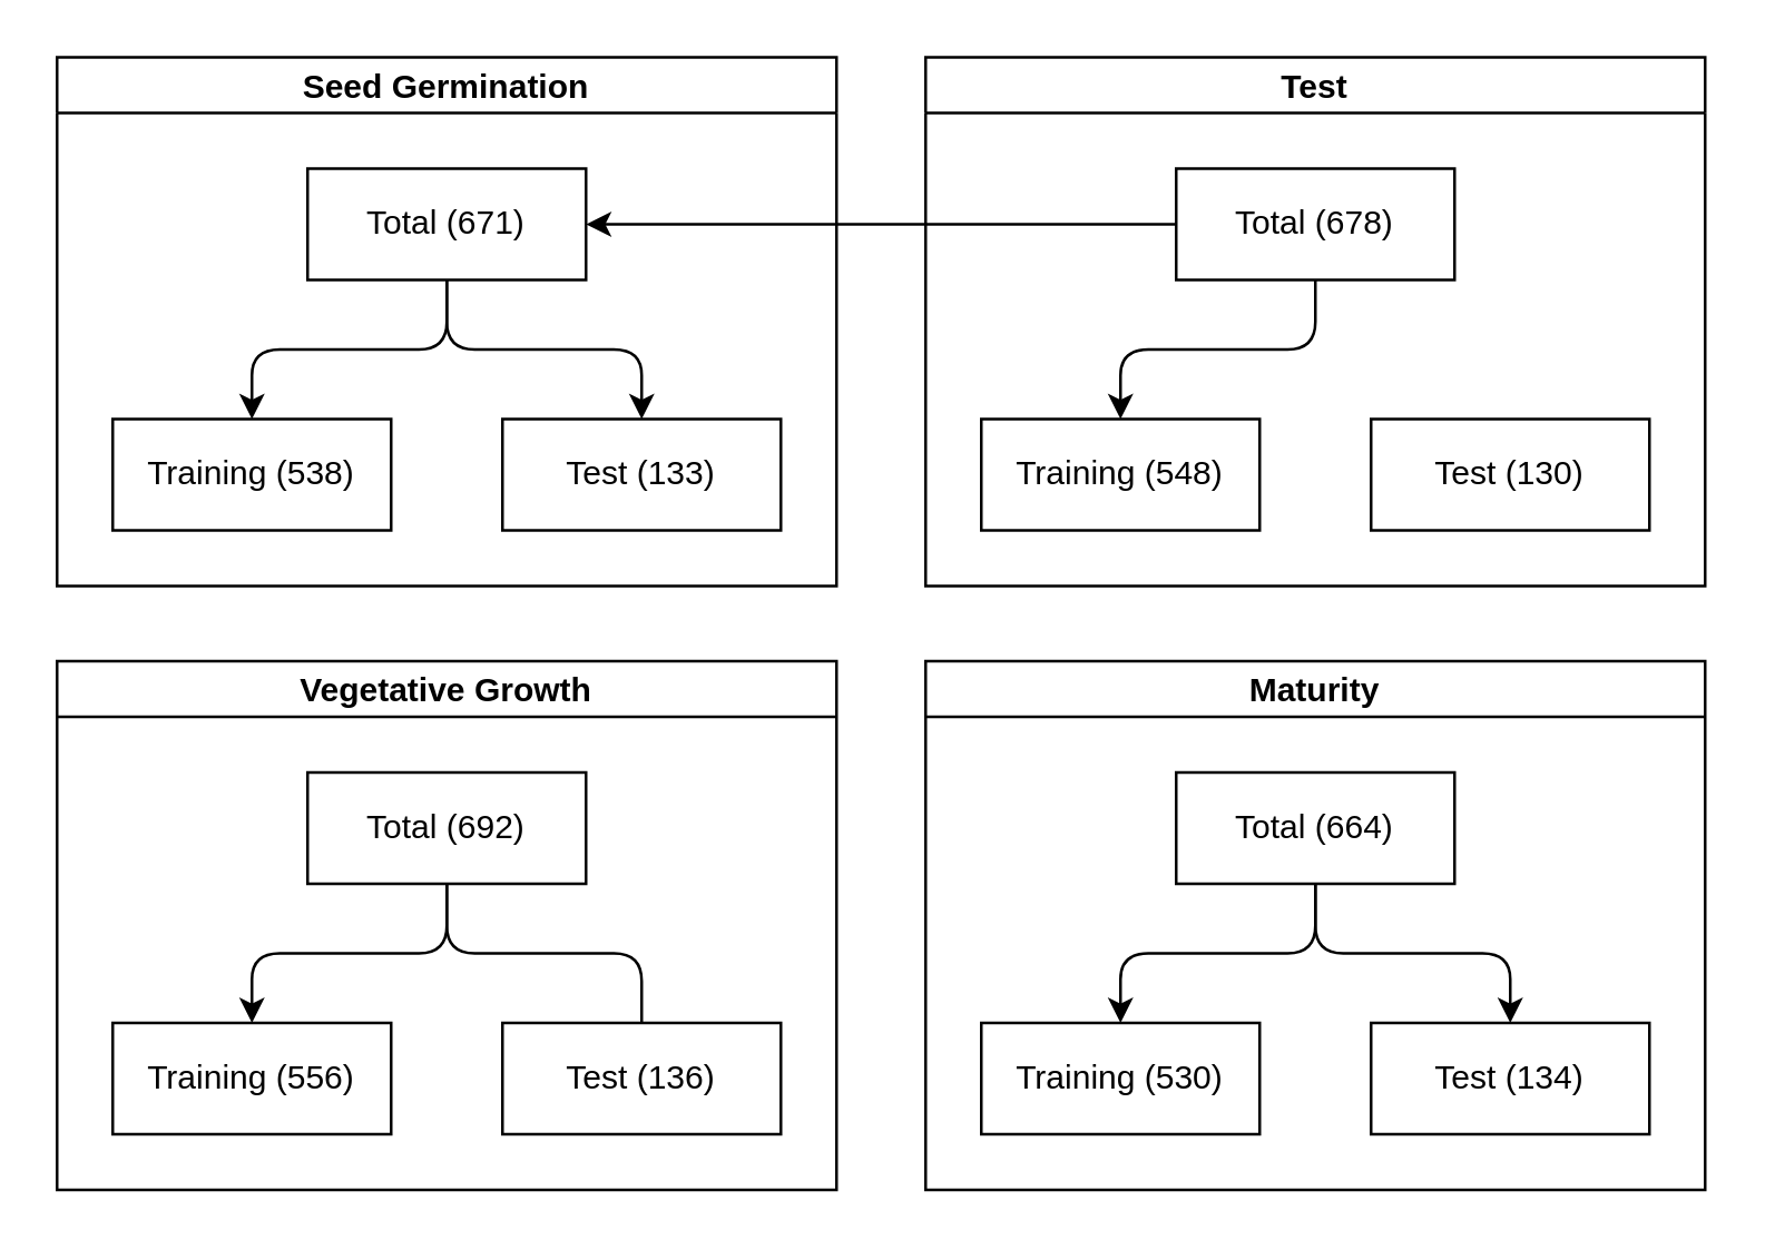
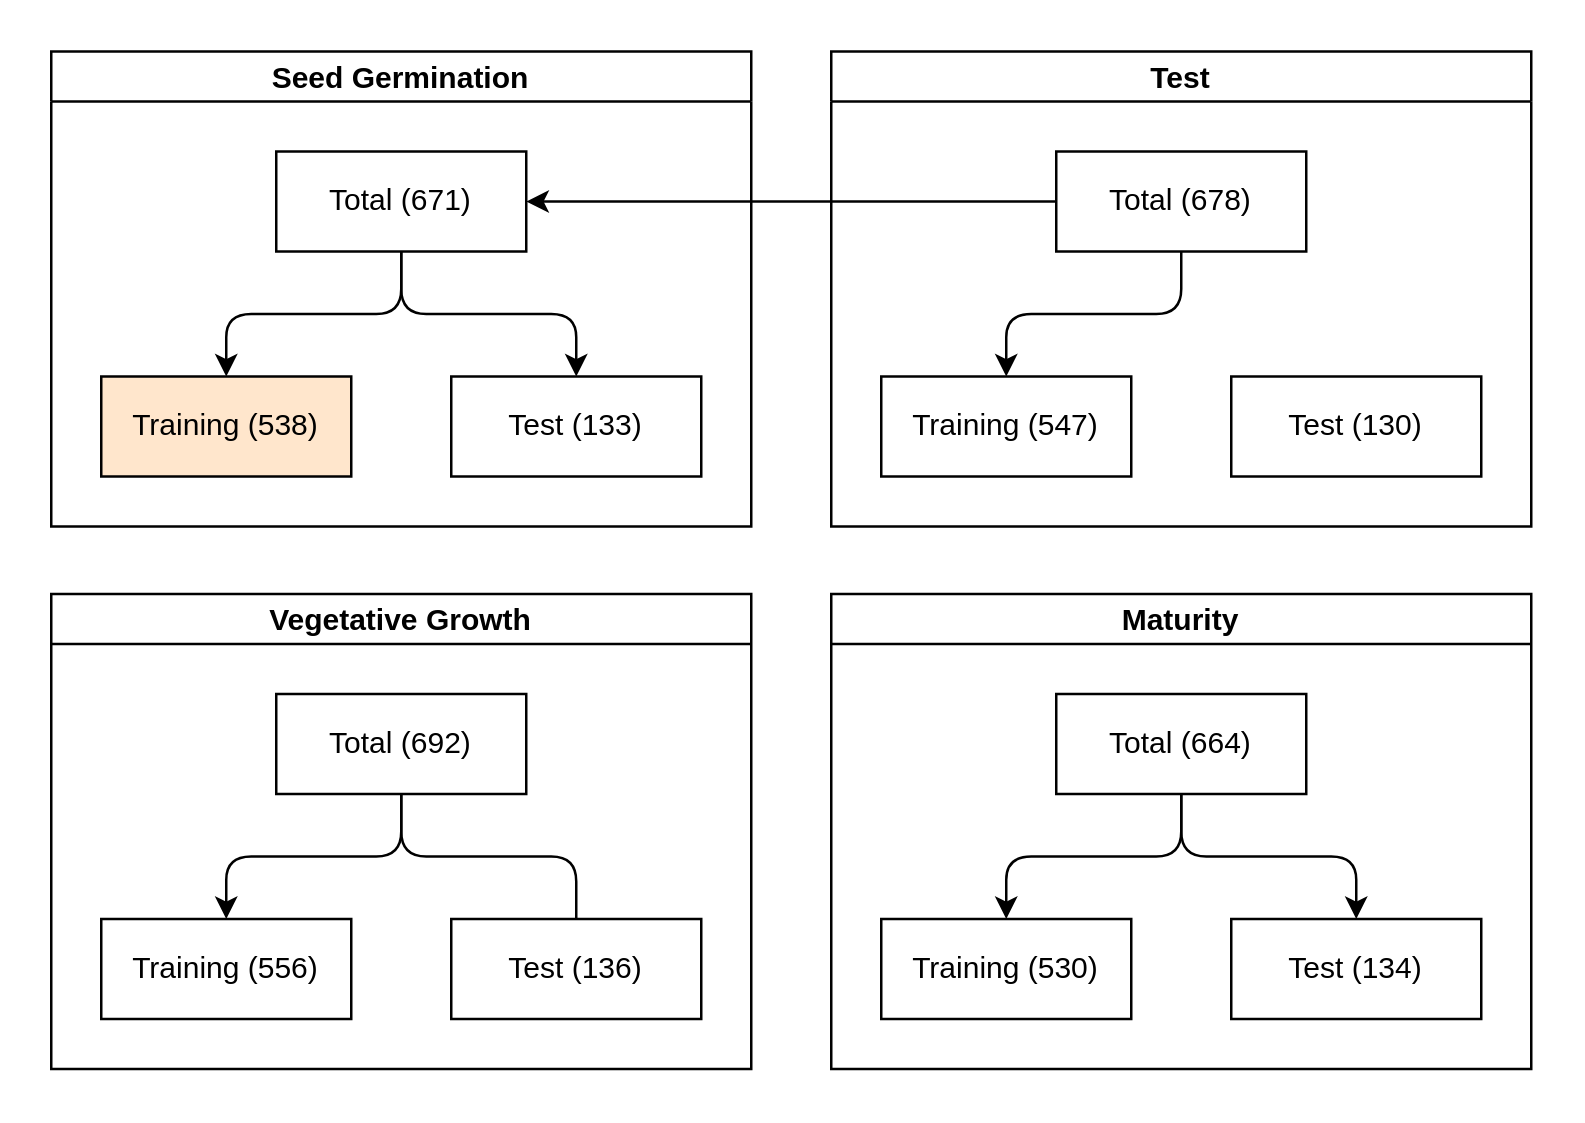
  <mxCell id="0" />
  <mxCell id="1" parent="0" />
  <mxCell id="2" value="Seed Germination" style="swimlane;startSize=20;horizontal=1;childLayout=treeLayout;horizontalTree=0;resizable=0;containerType=tree;fontSize=12;" vertex="1" parent="1"><mxGeometry x="20" y="20" width="280" height="190" as="geometry" /></mxCell>
  <mxCell id="3" value="Total (671)" style="whiteSpace=wrap;html=1;" vertex="1" parent="2"><mxGeometry x="90" y="40" width="100" height="40" as="geometry" /></mxCell>
- <mxCell id="4" value="Training (538)" style="whiteSpace=wrap;html=1;" vertex="1" parent="2"><mxGeometry x="20" y="130" width="100" height="40" as="geometry" /></mxCell>
+ <mxCell id="4" value="Training (538)" style="whiteSpace=wrap;html=1;fillColor=#ffe6cc;" vertex="1" parent="2"><mxGeometry x="20" y="130" width="100" height="40" as="geometry" /></mxCell>
  <mxCell id="5" value="" style="edgeStyle=elbowEdgeStyle;elbow=vertical;html=1;rounded=1;curved=0;sourcePerimeterSpacing=0;targetPerimeterSpacing=0;startSize=6;endSize=6;" edge="1" parent="2" source="3" target="4"><mxGeometry relative="1" as="geometry" /></mxCell>
  <mxCell id="6" value="Test (133)" style="whiteSpace=wrap;html=1;" vertex="1" parent="2"><mxGeometry x="160" y="130" width="100" height="40" as="geometry" /></mxCell>
  <mxCell id="7" value="" style="edgeStyle=elbowEdgeStyle;elbow=vertical;html=1;rounded=1;curved=0;sourcePerimeterSpacing=0;targetPerimeterSpacing=0;startSize=6;endSize=6;" edge="1" parent="2" source="3" target="6"><mxGeometry relative="1" as="geometry" /></mxCell>
  <mxCell id="8" value="Test" style="swimlane;startSize=20;horizontal=1;childLayout=treeLayout;horizontalTree=0;resizable=0;containerType=tree;fontSize=12;" vertex="1" parent="1"><mxGeometry x="332" y="20" width="280" height="190" as="geometry" /></mxCell>
  <mxCell id="9" value="Total (678)" style="whiteSpace=wrap;html=1;" vertex="1" parent="8"><mxGeometry x="90" y="40" width="100" height="40" as="geometry" /></mxCell>
- <mxCell id="10" value="Training (548)" style="whiteSpace=wrap;html=1;" vertex="1" parent="8"><mxGeometry x="20" y="130" width="100" height="40" as="geometry" /></mxCell>
+ <mxCell id="10" value="Training (547)" style="whiteSpace=wrap;html=1;" vertex="1" parent="8"><mxGeometry x="20" y="130" width="100" height="40" as="geometry" /></mxCell>
  <mxCell id="11" value="" style="edgeStyle=elbowEdgeStyle;elbow=vertical;html=1;rounded=1;curved=0;sourcePerimeterSpacing=0;targetPerimeterSpacing=0;startSize=6;endSize=6;" edge="1" parent="8" source="9" target="10"><mxGeometry relative="1" as="geometry" /></mxCell>
  <mxCell id="12" value="Test (130)" style="whiteSpace=wrap;html=1;" vertex="1" parent="8"><mxGeometry x="160" y="130" width="100" height="40" as="geometry" /></mxCell>
  <mxCell id="13" value="" style="edgeStyle=elbowEdgeStyle;elbow=vertical;html=1;rounded=1;curved=0;sourcePerimeterSpacing=0;targetPerimeterSpacing=0;startSize=6;endSize=6;" edge="1" parent="8" source="9" target="3"><mxGeometry relative="1" as="geometry" /></mxCell>
  <mxCell id="14" value="Vegetative Growth" style="swimlane;startSize=20;horizontal=1;childLayout=treeLayout;horizontalTree=0;resizable=0;containerType=tree;fontSize=12;" vertex="1" parent="1"><mxGeometry x="20" y="237" width="280" height="190" as="geometry" /></mxCell>
  <mxCell id="15" value="Total (692)" style="whiteSpace=wrap;html=1;" vertex="1" parent="14"><mxGeometry x="90" y="40" width="100" height="40" as="geometry" /></mxCell>
  <mxCell id="16" value="Training (556)" style="whiteSpace=wrap;html=1;" vertex="1" parent="14"><mxGeometry x="20" y="130" width="100" height="40" as="geometry" /></mxCell>
  <mxCell id="17" value="" style="edgeStyle=elbowEdgeStyle;elbow=vertical;html=1;rounded=1;curved=0;sourcePerimeterSpacing=0;targetPerimeterSpacing=0;startSize=6;endSize=6;" edge="1" parent="14" source="15" target="16"><mxGeometry relative="1" as="geometry" /></mxCell>
  <mxCell id="18" value="Test (136)" style="whiteSpace=wrap;html=1;" vertex="1" parent="14"><mxGeometry x="160" y="130" width="100" height="40" as="geometry" /></mxCell>
  <mxCell id="19" value="" style="edgeStyle=elbowEdgeStyle;elbow=vertical;html=1;rounded=1;curved=0;sourcePerimeterSpacing=0;targetPerimeterSpacing=0;startSize=6;endSize=6;endArrow=none;" edge="1" parent="14" source="15" target="18"><mxGeometry relative="1" as="geometry" /></mxCell>
  <mxCell id="20" value="Maturity" style="swimlane;startSize=20;horizontal=1;childLayout=treeLayout;horizontalTree=0;resizable=0;containerType=tree;fontSize=12;" vertex="1" parent="1"><mxGeometry x="332" y="237" width="280" height="190" as="geometry" /></mxCell>
  <mxCell id="21" value="Total (664)" style="whiteSpace=wrap;html=1;" vertex="1" parent="20"><mxGeometry x="90" y="40" width="100" height="40" as="geometry" /></mxCell>
  <mxCell id="22" value="Training (530)" style="whiteSpace=wrap;html=1;" vertex="1" parent="20"><mxGeometry x="20" y="130" width="100" height="40" as="geometry" /></mxCell>
  <mxCell id="23" value="" style="edgeStyle=elbowEdgeStyle;elbow=vertical;html=1;rounded=1;curved=0;sourcePerimeterSpacing=0;targetPerimeterSpacing=0;startSize=6;endSize=6;" edge="1" parent="20" source="21" target="22"><mxGeometry relative="1" as="geometry" /></mxCell>
  <mxCell id="24" value="Test (134)" style="whiteSpace=wrap;html=1;" vertex="1" parent="20"><mxGeometry x="160" y="130" width="100" height="40" as="geometry" /></mxCell>
  <mxCell id="25" value="" style="edgeStyle=elbowEdgeStyle;elbow=vertical;html=1;rounded=1;curved=0;sourcePerimeterSpacing=0;targetPerimeterSpacing=0;startSize=6;endSize=6;" edge="1" parent="20" source="21" target="24"><mxGeometry relative="1" as="geometry" /></mxCell>
